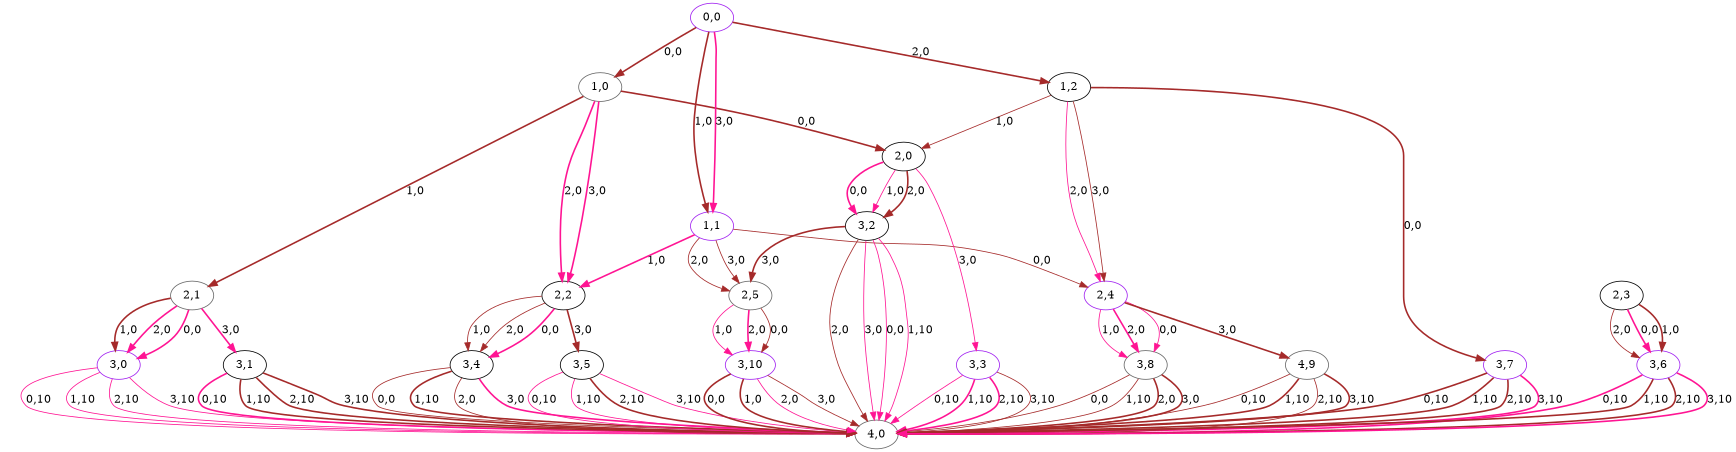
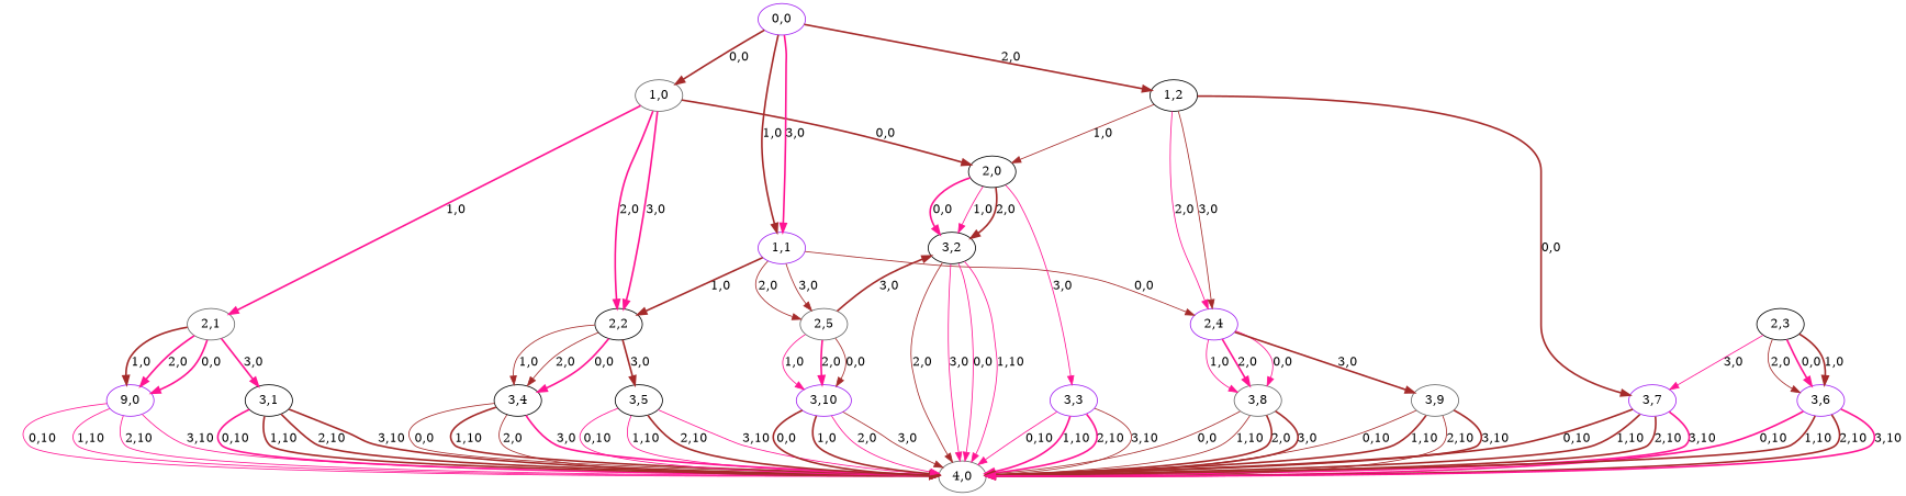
  digraph {
    hierarchic=1
    node [color=purple]
    edge [color=brown style=bold]
    "1,0" [color=gray40]
    "0,0"
    "1,1"
    "1,2" [color=black]
    "2,0" [color=black]
    "2,1" [color=gray40]
    "2,2" [color=black]
    "2,4"
    "2,5" [color=gray40]
    "3,7"
    "3,2" [color=black]
    "3,3"
-   "3,0"
+   "3,0" [label="9,0"]
    "3,1" [color=black]
    "3,4" [color=black]
    "3,5" [color=black]
    "3,8" [color=gray40]
-   "3,9" [color=gray40 label="4,9"]
+   "3,9" [color=gray40]
    "3,10"
    "2,3" [color=black]
    "3,6"
    "4,0" [color=gray40]
    "1,0" -> "2,0" [label="0,0"]
-   "1,0" -> "2,1" [label="1,0"]
+   "1,0" -> "2,1" [color=deeppink label="1,0"]
    "1,0" -> "2,2" [color=deeppink label="2,0"]
    "1,0" -> "2,2" [color=deeppink label="3,0"]
    "0,0" -> "1,0" [label="0,0"]
    "0,0" -> "1,1" [label="1,0"]
    "0,0" -> "1,1" [color=deeppink label="3,0"]
    "0,0" -> "1,2" [label="2,0"]
-   "1,1" -> "2,2" [color=deeppink label="1,0"]
+   "1,1" -> "2,2" [label="1,0"]
    "1,1" -> "2,4" [label="0,0" style=solid]
    "1,1" -> "2,5" [label="2,0" style=solid]
    "1,1" -> "2,5" [label="3,0" style=solid]
    "1,2" -> "2,0" [label="1,0" style=solid]
    "1,2" -> "2,4" [color=deeppink label="2,0" style=solid]
    "1,2" -> "2,4" [label="3,0" style=solid]
    "1,2" -> "3,7" [label="0,0"]
    "2,0" -> "3,2" [color=deeppink label="0,0"]
    "2,0" -> "3,2" [color=deeppink label="1,0" style=solid]
    "2,0" -> "3,2" [label="2,0"]
    "2,0" -> "3,3" [color=deeppink label="3,0" style=solid]
    "2,1" -> "3,0" [color=deeppink label="0,0"]
    "2,1" -> "3,0" [label="1,0"]
    "2,1" -> "3,0" [color=deeppink label="2,0"]
    "2,1" -> "3,1" [color=deeppink label="3,0"]
    "2,2" -> "3,4" [color=deeppink label="0,0"]
    "2,2" -> "3,4" [label="1,0" style=solid]
    "2,2" -> "3,4" [label="2,0" style=solid]
    "2,2" -> "3,5" [label="3,0"]
    "2,4" -> "3,8" [color=deeppink label="0,0" style=solid]
    "2,4" -> "3,8" [color=deeppink label="1,0" style=solid]
    "2,4" -> "3,8" [color=deeppink label="2,0"]
    "2,4" -> "3,9" [label="3,0"]
-   "3,2" -> "2,5" [label="3,0"]
+   "2,5" -> "3,2" [label="3,0"]
    "2,5" -> "3,10" [label="0,0" style=solid]
    "2,5" -> "3,10" [color=deeppink label="1,0" style=solid]
    "2,5" -> "3,10" [color=deeppink label="2,0"]
    "3,7" -> "4,0" [label="0,10"]
    "3,7" -> "4,0" [label="1,10"]
    "3,7" -> "4,0" [label="2,10"]
    "3,7" -> "4,0" [color=deeppink label="3,10"]
    "3,2" -> "4,0" [color=deeppink label="0,0" style=solid]
    "3,2" -> "4,0" [color=deeppink label="1,10" style=solid]
    "3,2" -> "4,0" [label="2,0" style=solid]
    "3,2" -> "4,0" [color=deeppink label="3,0" style=solid]
    "3,3" -> "4,0" [color=deeppink label="0,10" style=solid]
    "3,3" -> "4,0" [color=deeppink label="1,10"]
    "3,3" -> "4,0" [color=deeppink label="2,10"]
    "3,3" -> "4,0" [label="3,10" style=solid]
    "3,0" -> "4,0" [color=deeppink label="0,10" style=solid]
    "3,0" -> "4,0" [color=deeppink label="1,10" style=solid]
    "3,0" -> "4,0" [color=deeppink label="2,10" style=solid]
    "3,0" -> "4,0" [color=deeppink label="3,10" style=solid]
    "3,1" -> "4,0" [color=deeppink label="0,10"]
    "3,1" -> "4,0" [label="1,10"]
    "3,1" -> "4,0" [label="2,10"]
    "3,1" -> "4,0" [label="3,10"]
    "3,4" -> "4,0" [label="0,0" style=solid]
    "3,4" -> "4,0" [label="1,10"]
    "3,4" -> "4,0" [label="2,0" style=solid]
    "3,4" -> "4,0" [color=deeppink label="3,0"]
    "3,5" -> "4,0" [color=deeppink label="0,10" style=solid]
    "3,5" -> "4,0" [color=deeppink label="1,10" style=solid]
    "3,5" -> "4,0" [label="2,10"]
    "3,5" -> "4,0" [color=deeppink label="3,10" style=solid]
    "3,8" -> "4,0" [label="0,0" style=solid]
    "3,8" -> "4,0" [label="1,10" style=solid]
    "3,8" -> "4,0" [label="2,0"]
    "3,8" -> "4,0" [label="3,0"]
    "3,9" -> "4,0" [label="0,10" style=solid]
    "3,9" -> "4,0" [label="1,10"]
    "3,9" -> "4,0" [label="2,10" style=solid]
    "3,9" -> "4,0" [label="3,10"]
    "3,10" -> "4,0" [label="0,0"]
    "3,10" -> "4,0" [label="1,0"]
    "3,10" -> "4,0" [color=deeppink label="2,0" style=solid]
    "3,10" -> "4,0" [label="3,0" style=solid]
+   "2,3" -> "3,7" [color=deeppink label="3,0" style=solid]
    "2,3" -> "3,6" [color=deeppink label="0,0"]
    "2,3" -> "3,6" [label="1,0"]
    "2,3" -> "3,6" [label="2,0" style=solid]
    "3,6" -> "4,0" [color=deeppink label="0,10"]
    "3,6" -> "4,0" [label="1,10"]
    "3,6" -> "4,0" [label="2,10"]
    "3,6" -> "4,0" [color=deeppink label="3,10"]
  }
